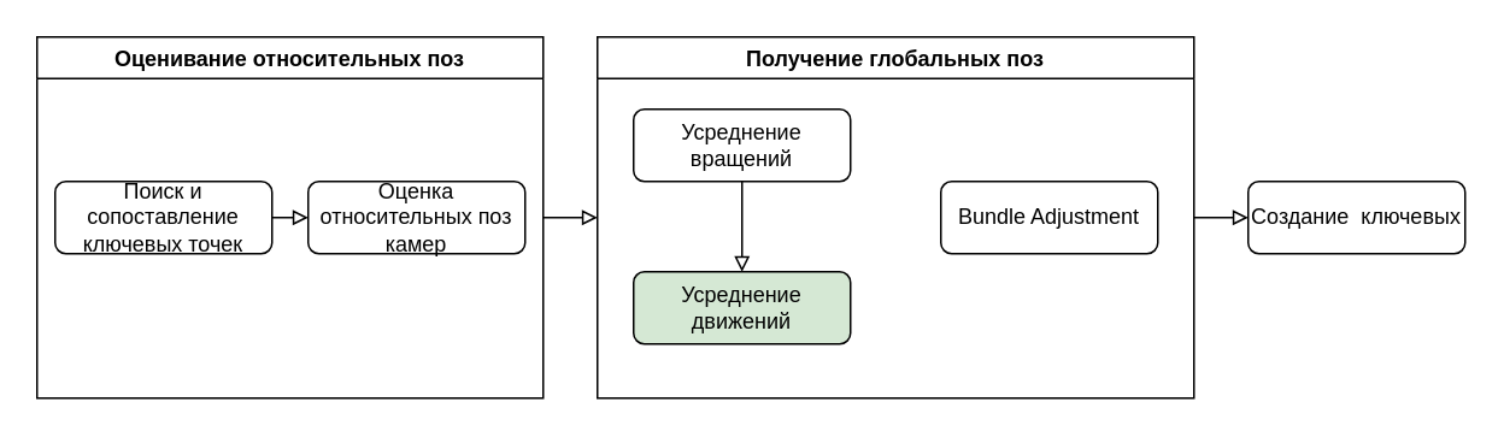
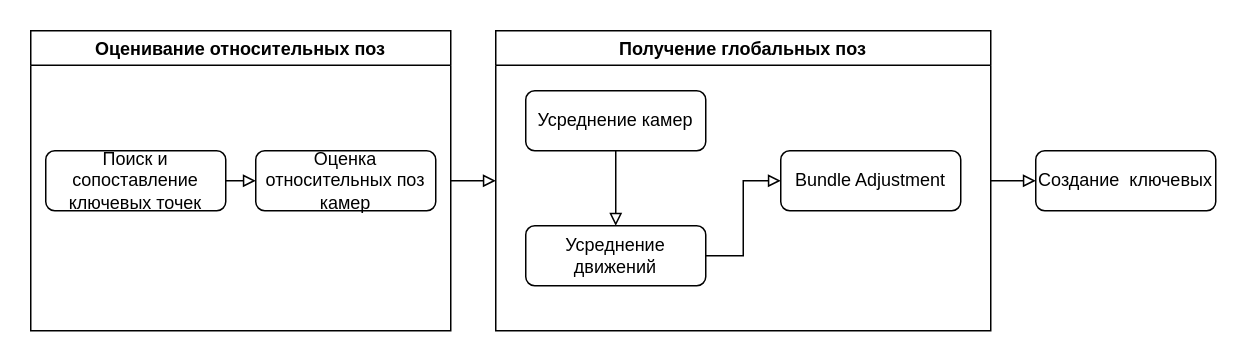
  <mxCell id="0" />
  <mxCell id="1" parent="0" />
  <mxCell id="2" style="edgeStyle=orthogonalEdgeStyle;rounded=0;orthogonalLoop=1;jettySize=auto;html=1;exitX=1;exitY=0.5;exitDx=0;exitDy=0;entryX=0;entryY=0.5;entryDx=0;entryDy=0;endArrow=block;endFill=0;" edge="1" parent="1" source="3" target="5"><mxGeometry relative="1" as="geometry" /></mxCell>
  <mxCell id="3" value="Поиск и сопоставление ключевых точек" style="rounded=1;whiteSpace=wrap;html=1;fontSize=12;glass=0;strokeWidth=1;shadow=0;" parent="1" vertex="1"><mxGeometry y="100" width="120" height="40" as="geometry" x="30" /></mxCell>
  <mxCell id="4" style="edgeStyle=orthogonalEdgeStyle;rounded=0;orthogonalLoop=1;jettySize=auto;html=1;startArrow=none;startFill=0;endArrow=block;endFill=0;entryX=0;entryY=0.5;entryDx=0;entryDy=0;exitX=1;exitY=0.5;exitDx=0;exitDy=0;" edge="1" parent="1" source="14" target="8"><mxGeometry relative="1" as="geometry"><mxPoint x="300" y="120" as="sourcePoint" /><mxPoint x="320" y="120" as="targetPoint" /></mxGeometry></mxCell>
  <mxCell id="5" value="Оценка относительных поз камер" style="rounded=1;whiteSpace=wrap;html=1;fontSize=12;glass=0;strokeWidth=1;shadow=0;" vertex="1" parent="1"><mxGeometry x="170" y="100" width="120" height="40" as="geometry" /></mxCell>
  <mxCell id="6" style="edgeStyle=orthogonalEdgeStyle;rounded=0;orthogonalLoop=1;jettySize=auto;html=1;startArrow=none;startFill=0;endArrow=block;endFill=0;exitX=1;exitY=0.5;exitDx=0;exitDy=0;" edge="1" parent="1" source="8" target="7"><mxGeometry relative="1" as="geometry"><mxPoint x="670" y="120" as="sourcePoint" /></mxGeometry></mxCell>
  <mxCell id="7" value="Создание &amp;nbsp;ключевых" style="rounded=1;whiteSpace=wrap;html=1;fontSize=12;glass=0;strokeWidth=1;shadow=0;" vertex="1" parent="1"><mxGeometry x="690" y="100" width="120" height="40" as="geometry" /></mxCell>
  <mxCell id="8" value="Получение глобальных поз" style="swimlane;" vertex="1" parent="1"><mxGeometry x="330" y="20" width="330" height="200" as="geometry" /></mxCell>
- <mxCell id="9" value="Усреднение вращений" style="rounded=1;whiteSpace=wrap;html=1;fontSize=12;glass=0;strokeWidth=1;shadow=0;" vertex="1" parent="8"><mxGeometry x="20" y="40" width="120" height="40" as="geometry" /></mxCell>
- <mxCell id="10" value="Усреднение движений" style="rounded=1;whiteSpace=wrap;html=1;fontSize=12;glass=0;strokeWidth=1;shadow=0;fillColor=#d5e8d4;" vertex="1" parent="8"><mxGeometry x="20" y="130" width="120" height="40" as="geometry" /></mxCell>
+ <mxCell id="9" value="Усреднение камер" style="rounded=1;whiteSpace=wrap;html=1;fontSize=12;glass=0;strokeWidth=1;shadow=0;" vertex="1" parent="8"><mxGeometry x="20" y="40" width="120" height="40" as="geometry" /></mxCell>
+ <mxCell id="10" value="Усреднение движений" style="rounded=1;whiteSpace=wrap;html=1;fontSize=12;glass=0;strokeWidth=1;shadow=0;" vertex="1" parent="8"><mxGeometry x="20" y="130" width="120" height="40" as="geometry" /></mxCell>
  <mxCell id="11" style="edgeStyle=orthogonalEdgeStyle;rounded=0;orthogonalLoop=1;jettySize=auto;html=1;exitX=0.5;exitY=1;exitDx=0;exitDy=0;entryX=0.5;entryY=0;entryDx=0;entryDy=0;startArrow=none;startFill=0;endArrow=block;endFill=0;" edge="1" parent="8" source="9" target="10"><mxGeometry relative="1" as="geometry" /></mxCell>
  <mxCell id="12" value="Bundle Adjustment" style="rounded=1;whiteSpace=wrap;html=1;fontSize=12;glass=0;strokeWidth=1;shadow=0;" vertex="1" parent="8"><mxGeometry x="190" y="80" width="120" height="40" as="geometry" /></mxCell>
+ <mxCell id="13" style="edgeStyle=orthogonalEdgeStyle;rounded=0;orthogonalLoop=1;jettySize=auto;html=1;exitX=1;exitY=0.5;exitDx=0;exitDy=0;entryX=0;entryY=0.5;entryDx=0;entryDy=0;startArrow=none;startFill=0;endArrow=block;endFill=0;" edge="1" parent="8" source="10" target="12"><mxGeometry relative="1" as="geometry" /></mxCell>
  <mxCell id="14" value="Оценивание относительных поз" style="swimlane;" vertex="1" parent="1"><mxGeometry x="20" y="20" width="280" height="200" as="geometry" /></mxCell>
